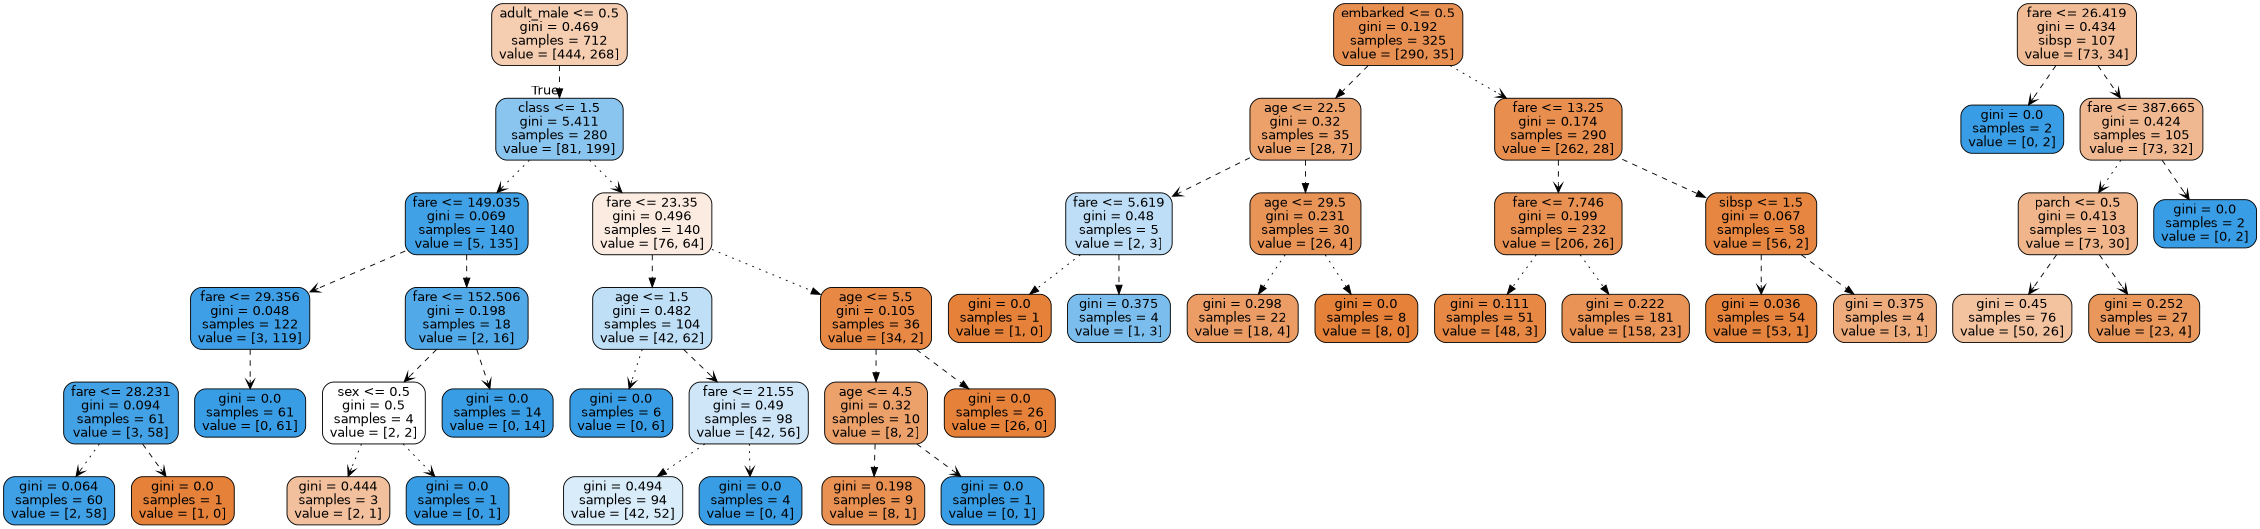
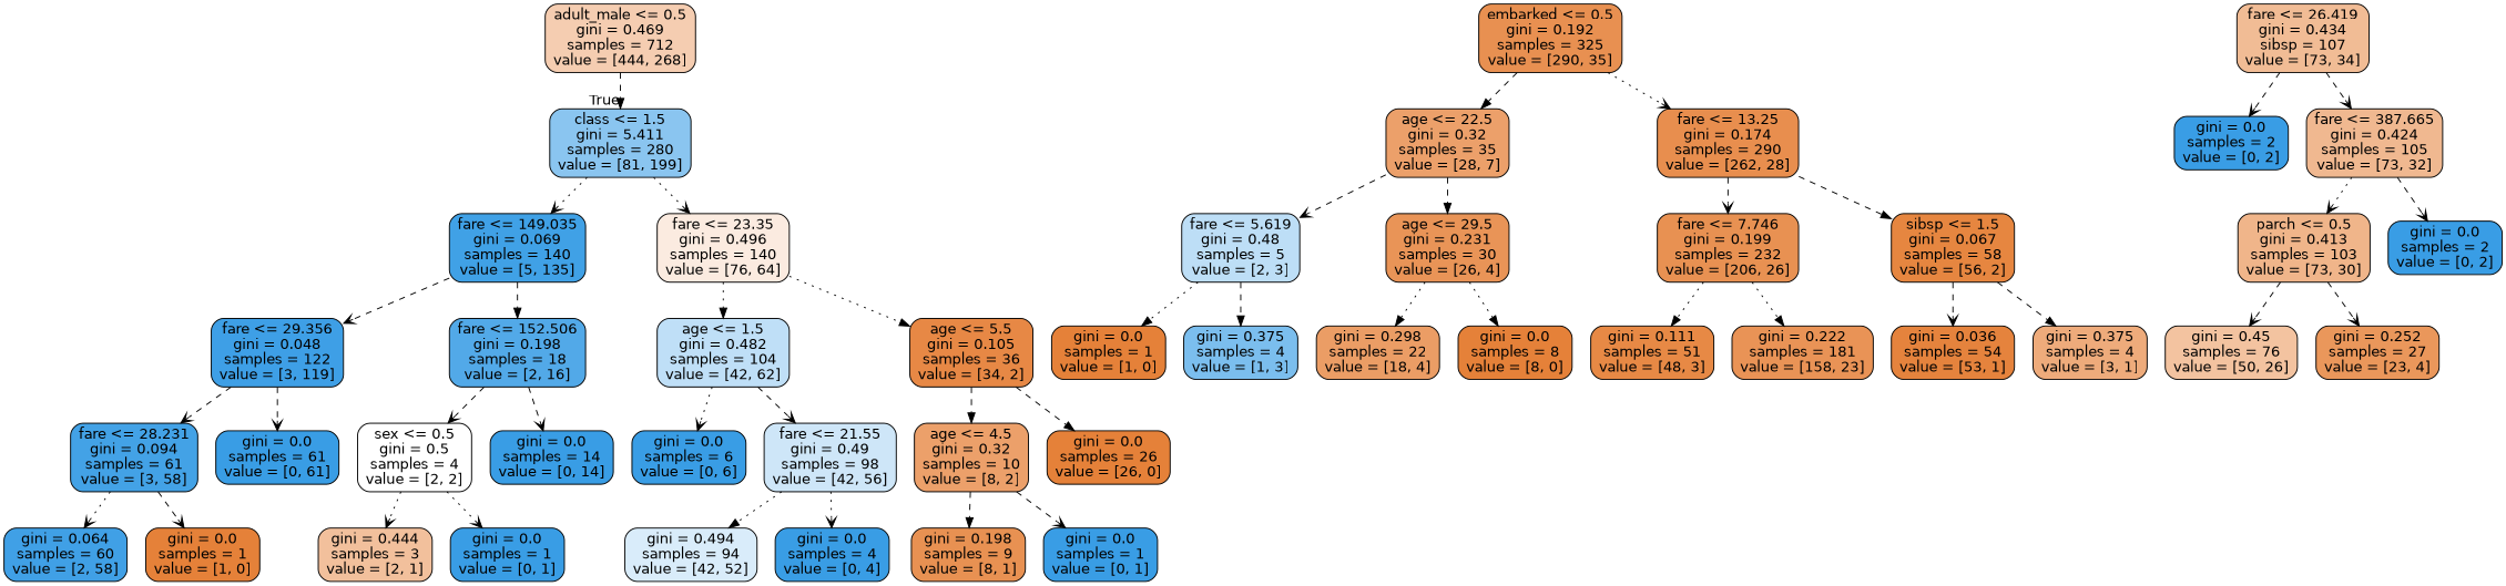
  digraph {
    node [color=black fillcolor="#399de5" fontname=helvetica shape=box style="filled, rounded"]
    edge [arrowhead=vee fontname=helvetica style=dashed]
    n1 [fillcolor="#f5cdb1" label="adult_male <= 0.5\ngini = 0.469\nsamples = 712\nvalue = [444, 268]"]
    n2 [fillcolor="#8ac5f0" label="class <= 1.5\ngini = 5.411\nsamples = 280\nvalue = [81, 199]"]
    n3 [fillcolor="#40a1e6" label="fare <= 149.035\ngini = 0.069\nsamples = 140\nvalue = [5, 135]"]
    n4 [fillcolor="#fbebe0" label="fare <= 23.35\ngini = 0.496\nsamples = 140\nvalue = [76, 64]"]
    n5 [fillcolor="#3e9fe6" label="fare <= 29.356\ngini = 0.048\nsamples = 122\nvalue = [3, 119]"]
    n6 [fillcolor="#52a9e8" label="fare <= 152.506\ngini = 0.198\nsamples = 18\nvalue = [2, 16]"]
    n7 [fillcolor="#bfdff7" label="age <= 1.5\ngini = 0.482\nsamples = 104\nvalue = [42, 62]"]
    n8 [fillcolor="#e78845" label="age <= 5.5\ngini = 0.105\nsamples = 36\nvalue = [34, 2]"]
    n9 [fillcolor="#43a2e6" label="fare <= 28.231\ngini = 0.094\nsamples = 61\nvalue = [3, 58]"]
    n10 [label="gini = 0.0\nsamples = 61\nvalue = [0, 61]"]
    n11 [fillcolor="#ffffff" label="sex <= 0.5\ngini = 0.5\nsamples = 4\nvalue = [2, 2]"]
    n12 [label="gini = 0.0\nsamples = 14\nvalue = [0, 14]"]
    n13 [fillcolor="#40a0e6" label="gini = 0.064\nsamples = 60\nvalue = [2, 58]"]
    n14 [fillcolor="#e58139" label="gini = 0.0\nsamples = 1\nvalue = [1, 0]"]
    n15 [fillcolor="#f2c09c" label="gini = 0.444\nsamples = 3\nvalue = [2, 1]"]
    n16 [label="gini = 0.0\nsamples = 1\nvalue = [0, 1]"]
    n17 [label="gini = 0.0\nsamples = 6\nvalue = [0, 6]"]
    n18 [fillcolor="#cee6f8" label="fare <= 21.55\ngini = 0.49\nsamples = 98\nvalue = [42, 56]"]
    n19 [fillcolor="#eca06a" label="age <= 4.5\ngini = 0.32\nsamples = 10\nvalue = [8, 2]"]
    n20 [fillcolor="#e58139" label="gini = 0.0\nsamples = 26\nvalue = [26, 0]"]
    n21 [fillcolor="#d9ecfa" label="gini = 0.494\nsamples = 94\nvalue = [42, 52]"]
    n22 [label="gini = 0.0\nsamples = 4\nvalue = [0, 4]"]
    n23 [fillcolor="#e89152" label="gini = 0.198\nsamples = 9\nvalue = [8, 1]"]
    n24 [label="gini = 0.0\nsamples = 1\nvalue = [0, 1]"]
    n25 [fillcolor="#e89051" label="embarked <= 0.5\ngini = 0.192\nsamples = 325\nvalue = [290, 35]"]
    n26 [fillcolor="#eca06a" label="age <= 22.5\ngini = 0.32\nsamples = 35\nvalue = [28, 7]"]
    n27 [fillcolor="#e88e4e" label="fare <= 13.25\ngini = 0.174\nsamples = 290\nvalue = [262, 28]"]
    n28 [fillcolor="#f1bc95" label="fare <= 26.419\ngini = 0.434\nsibsp = 107\nvalue = [73, 34]"]
    n29 [label="gini = 0.0\nsamples = 2\nvalue = [0, 2]"]
    n30 [fillcolor="#f0b890" label="fare <= 387.665\ngini = 0.424\nsamples = 105\nvalue = [73, 32]"]
    n31 [fillcolor="#bddef6" label="fare <= 5.619\ngini = 0.48\nsamples = 5\nvalue = [2, 3]"]
    n32 [fillcolor="#e99457" label="age <= 29.5\ngini = 0.231\nsamples = 30\nvalue = [26, 4]"]
    n33 [fillcolor="#e89152" label="fare <= 7.746\ngini = 0.199\nsamples = 232\nvalue = [206, 26]"]
    n34 [fillcolor="#e68640" label="sibsp <= 1.5\ngini = 0.067\nsamples = 58\nvalue = [56, 2]"]
    n35 [fillcolor="#e58139" label="gini = 0.0\nsamples = 1\nvalue = [1, 0]"]
    n36 [fillcolor="#7bbeee" label="gini = 0.375\nsamples = 4\nvalue = [1, 3]"]
    n37 [fillcolor="#eb9d65" label="gini = 0.298\nsamples = 22\nvalue = [18, 4]"]
    n38 [fillcolor="#e58139" label="gini = 0.0\nsamples = 8\nvalue = [8, 0]"]
    n39 [fillcolor="#e78945" label="gini = 0.111\nsamples = 51\nvalue = [48, 3]"]
    n40 [fillcolor="#e99356" label="gini = 0.222\nsamples = 181\nvalue = [158, 23]"]
    n41 [fillcolor="#e5833d" label="gini = 0.036\nsamples = 54\nvalue = [53, 1]"]
    n42 [fillcolor="#eeab7b" label="gini = 0.375\nsamples = 4\nvalue = [3, 1]"]
    n43 [fillcolor="#f0b58a" label="parch <= 0.5\ngini = 0.413\nsamples = 103\nvalue = [73, 30]"]
    n44 [label="gini = 0.0\nsamples = 2\nvalue = [0, 2]"]
    n45 [fillcolor="#f3c3a0" label="gini = 0.45\nsamples = 76\nvalue = [50, 26]"]
    n46 [fillcolor="#ea975b" label="gini = 0.252\nsamples = 27\nvalue = [23, 4]"]
    n1 -> n2 [arrowhead=normal headlabel=True labelangle=45 labeldistance=2.5]
    n2 -> n3 [style=dotted]
    n2 -> n4 [style=dotted]
    n3 -> n5
    n3 -> n6 [arrowhead=normal]
-   n4 -> n7 [arrowhead=normal]
+   n4 -> n7 [arrowhead=normal style=dotted]
    n4 -> n8 [arrowhead=normal style=dotted]
+   n5 -> n9
    n5 -> n10
    n6 -> n11
    n6 -> n12
    n7 -> n17 [style=dotted]
    n7 -> n18
    n8 -> n19 [arrowhead=normal]
    n8 -> n20 [arrowhead=normal]
    n9 -> n13 [style=dotted]
    n9 -> n14
    n11 -> n15 [style=dotted]
    n11 -> n16 [style=dotted]
    n18 -> n21 [arrowhead=normal style=dotted]
    n18 -> n22 [style=dotted]
    n19 -> n23 [arrowhead=normal]
    n19 -> n24
    n25 -> n26 [arrowhead=normal]
    n25 -> n27 [style=dotted]
    n26 -> n31
    n26 -> n32 [arrowhead=normal]
    n27 -> n33
    n27 -> n34 [arrowhead=normal]
    n28 -> n29
    n28 -> n30
    n30 -> n43 [style=dotted]
    n30 -> n44
    n31 -> n35 [arrowhead=normal style=dotted]
    n31 -> n36 [arrowhead=normal]
    n32 -> n37 [arrowhead=normal style=dotted]
    n32 -> n38 [arrowhead=normal style=dotted]
    n33 -> n39 [arrowhead=normal style=dotted]
    n33 -> n40 [arrowhead=normal style=dotted]
    n34 -> n41
    n34 -> n42 [arrowhead=normal]
    n43 -> n45
    n43 -> n46
  }
